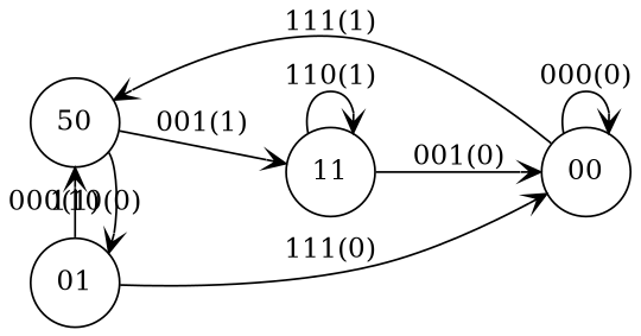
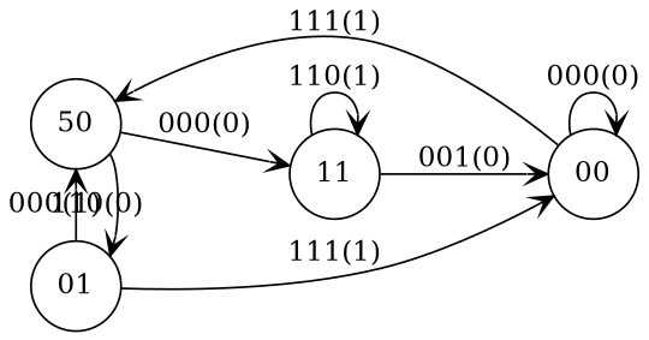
  digraph {
    rankdir=LR
    node [shape=circle]
    edge [arrowhead=vee]
    n1 [label=01]
    n2 [label=50]
    n3 [label=00]
    n4 [label=11]
    subgraph sub_1 {
      rank=same
      n1
      n2
    }
    n1 -> n2 [label="000(1)"]
-   n1 -> n3 [label="111(0)"]
+   n1 -> n3 [label="111(1)"]
    n2 -> n1 [label="110(0)"]
-   n2 -> n4 [label="001(1)"]
+   n2 -> n4 [label="000(0)"]
    n3 -> n2 [label="111(1)"]
    n3 -> n3 [label="000(0)"]
    n4 -> n3 [label="001(0)"]
    n4 -> n4 [label="110(1)"]
  }
